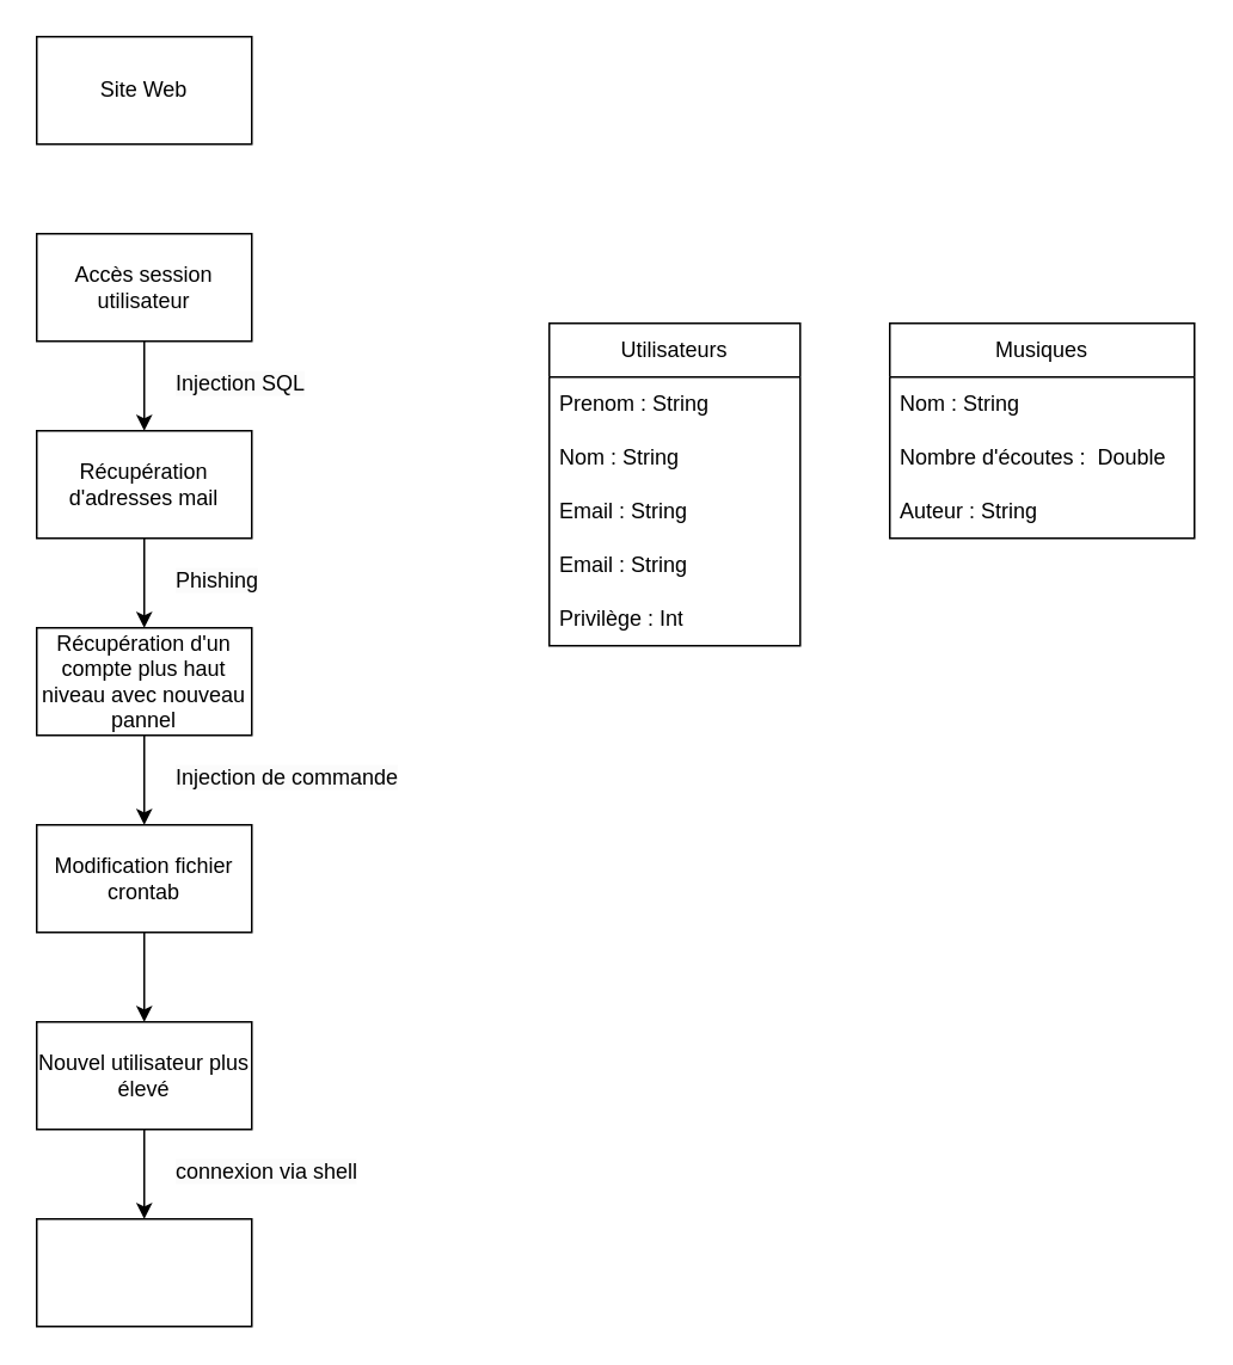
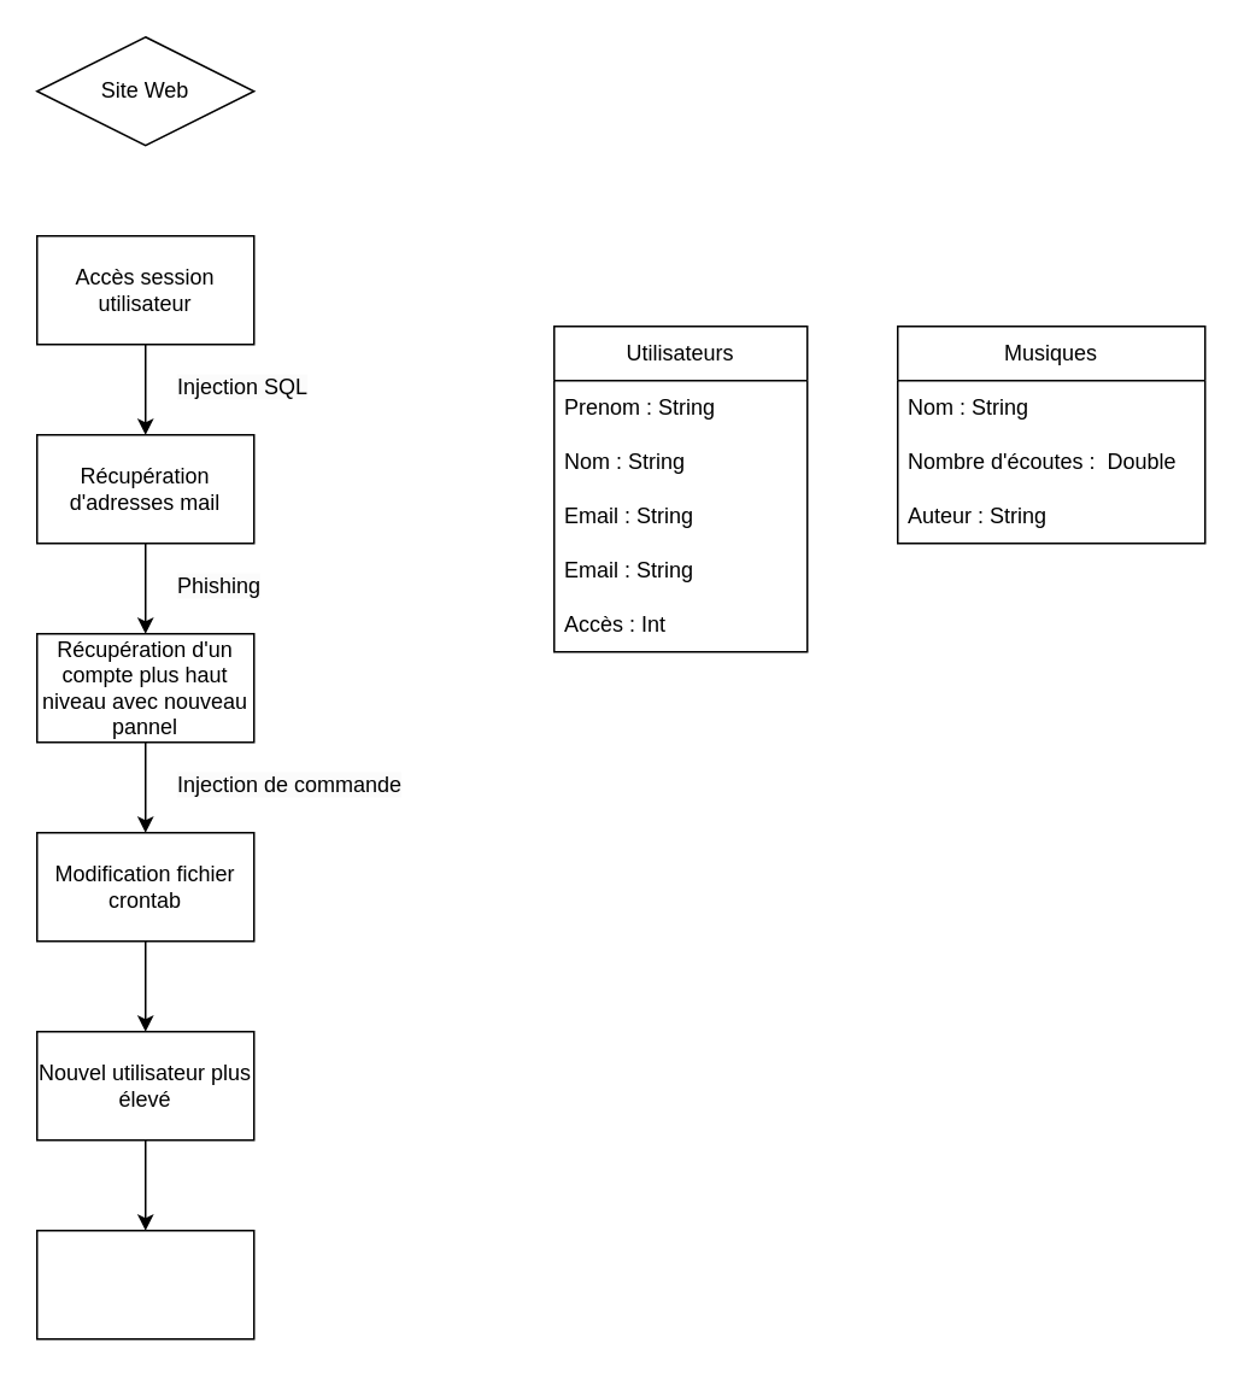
  <mxCell id="0" />
  <mxCell id="1" parent="0" />
- <mxCell id="2" value="Site Web" style="rounded=0;whiteSpace=wrap;html=1;" vertex="1" parent="1"><mxGeometry x="20" y="20" width="120" height="60" as="geometry" /></mxCell>
+ <mxCell id="2" value="Site Web" style="rhombus;whiteSpace=wrap;html=1;" vertex="1" parent="1"><mxGeometry x="20" y="20" width="120" height="60" as="geometry" /></mxCell>
  <mxCell id="3" value="Accès session utilisateur" style="rounded=0;whiteSpace=wrap;html=1;" vertex="1" parent="1"><mxGeometry x="20" y="130" width="120" height="60" as="geometry" /></mxCell>
  <mxCell id="4" value="Récupération d'adresses mail" style="rounded=0;whiteSpace=wrap;html=1;" vertex="1" parent="1"><mxGeometry x="20" y="240" width="120" height="60" as="geometry" /></mxCell>
  <mxCell id="5" value="" style="endArrow=classic;html=1;rounded=0;exitX=0.5;exitY=1;exitDx=0;exitDy=0;entryX=0.5;entryY=0;entryDx=0;entryDy=0;" edge="1" parent="1" target="4"><mxGeometry width="50" height="50" relative="1" as="geometry"><mxPoint x="80" y="190" as="sourcePoint" /><mxPoint x="166" y="310" as="targetPoint" /></mxGeometry></mxCell>
  <mxCell id="6" value="&lt;span style=&quot;color: rgb(0, 0, 0); font-family: Helvetica; font-size: 12px; font-style: normal; font-variant-ligatures: normal; font-variant-caps: normal; font-weight: 400; letter-spacing: normal; orphans: 2; text-align: center; text-indent: 0px; text-transform: none; widows: 2; word-spacing: 0px; -webkit-text-stroke-width: 0px; background-color: rgb(251, 251, 251); text-decoration-thickness: initial; text-decoration-style: initial; text-decoration-color: initial; float: none; display: inline !important;&quot;&gt;Injection SQL&lt;/span&gt;" style="text;whiteSpace=wrap;html=1;" vertex="1" parent="1"><mxGeometry x="96" y="200" width="130" height="40" as="geometry" /></mxCell>
  <mxCell id="7" value="Récupération d'un compte plus haut niveau avec nouveau pannel" style="rounded=0;whiteSpace=wrap;html=1;" vertex="1" parent="1"><mxGeometry x="20" y="350" width="120" height="60" as="geometry" /></mxCell>
  <mxCell id="8" value="" style="endArrow=classic;html=1;rounded=0;exitX=0.5;exitY=1;exitDx=0;exitDy=0;entryX=0.5;entryY=0;entryDx=0;entryDy=0;" edge="1" parent="1" target="7"><mxGeometry width="50" height="50" relative="1" as="geometry"><mxPoint x="80" y="300" as="sourcePoint" /><mxPoint x="166" y="420" as="targetPoint" /></mxGeometry></mxCell>
  <mxCell id="9" value="&lt;span style=&quot;color: rgb(0, 0, 0); font-family: Helvetica; font-size: 12px; font-style: normal; font-variant-ligatures: normal; font-variant-caps: normal; font-weight: 400; letter-spacing: normal; orphans: 2; text-align: center; text-indent: 0px; text-transform: none; widows: 2; word-spacing: 0px; -webkit-text-stroke-width: 0px; background-color: rgb(251, 251, 251); text-decoration-thickness: initial; text-decoration-style: initial; text-decoration-color: initial; float: none; display: inline !important;&quot;&gt;Phishing&lt;/span&gt;" style="text;whiteSpace=wrap;html=1;" vertex="1" parent="1"><mxGeometry x="96" y="310" width="130" height="40" as="geometry" /></mxCell>
  <mxCell id="10" value="Modification fichier crontab" style="rounded=0;whiteSpace=wrap;html=1;" vertex="1" parent="1"><mxGeometry x="20" y="460" width="120" height="60" as="geometry" /></mxCell>
  <mxCell id="11" value="" style="endArrow=classic;html=1;rounded=0;exitX=0.5;exitY=1;exitDx=0;exitDy=0;entryX=0.5;entryY=0;entryDx=0;entryDy=0;" edge="1" parent="1" target="10"><mxGeometry width="50" height="50" relative="1" as="geometry"><mxPoint x="80" y="410" as="sourcePoint" /><mxPoint x="166" y="530" as="targetPoint" /></mxGeometry></mxCell>
  <mxCell id="12" value="&lt;span style=&quot;color: rgb(0, 0, 0); font-family: Helvetica; font-size: 12px; font-style: normal; font-variant-ligatures: normal; font-variant-caps: normal; font-weight: 400; letter-spacing: normal; orphans: 2; text-align: center; text-indent: 0px; text-transform: none; widows: 2; word-spacing: 0px; -webkit-text-stroke-width: 0px; background-color: rgb(251, 251, 251); text-decoration-thickness: initial; text-decoration-style: initial; text-decoration-color: initial; float: none; display: inline !important;&quot;&gt;Injection de commande&lt;/span&gt;" style="text;whiteSpace=wrap;html=1;" vertex="1" parent="1"><mxGeometry x="96" y="420" width="130" height="40" as="geometry" /></mxCell>
  <mxCell id="13" value="Nouvel utilisateur plus élevé" style="rounded=0;whiteSpace=wrap;html=1;" vertex="1" parent="1"><mxGeometry x="20" y="570" width="120" height="60" as="geometry" /></mxCell>
  <mxCell id="14" value="" style="endArrow=classic;html=1;rounded=0;exitX=0.5;exitY=1;exitDx=0;exitDy=0;entryX=0.5;entryY=0;entryDx=0;entryDy=0;" edge="1" parent="1" target="13"><mxGeometry width="50" height="50" relative="1" as="geometry"><mxPoint x="80" y="520" as="sourcePoint" /><mxPoint x="166" y="640" as="targetPoint" /></mxGeometry></mxCell>
  <mxCell id="15" value="" style="rounded=0;whiteSpace=wrap;html=1;" vertex="1" parent="1"><mxGeometry x="20" y="680" width="120" height="60" as="geometry" /></mxCell>
  <mxCell id="16" value="" style="endArrow=classic;html=1;rounded=0;exitX=0.5;exitY=1;exitDx=0;exitDy=0;entryX=0.5;entryY=0;entryDx=0;entryDy=0;" edge="1" parent="1" target="15"><mxGeometry width="50" height="50" relative="1" as="geometry"><mxPoint x="80" y="630" as="sourcePoint" /><mxPoint x="166" y="750" as="targetPoint" /></mxGeometry></mxCell>
- <mxCell id="17" value="&lt;span style=&quot;color: rgb(0, 0, 0); font-family: Helvetica; font-size: 12px; font-style: normal; font-variant-ligatures: normal; font-variant-caps: normal; font-weight: 400; letter-spacing: normal; orphans: 2; text-align: center; text-indent: 0px; text-transform: none; widows: 2; word-spacing: 0px; -webkit-text-stroke-width: 0px; background-color: rgb(251, 251, 251); text-decoration-thickness: initial; text-decoration-style: initial; text-decoration-color: initial; float: none; display: inline !important;&quot;&gt;connexion via shell&lt;/span&gt;" style="text;whiteSpace=wrap;html=1;" vertex="1" parent="1"><mxGeometry x="96" y="640" width="130" height="40" as="geometry" /></mxCell>
  <mxCell id="18" value="Utilisateurs" style="swimlane;fontStyle=0;childLayout=stackLayout;horizontal=1;startSize=30;horizontalStack=0;resizeParent=1;resizeParentMax=0;resizeLast=0;collapsible=1;marginBottom=0;whiteSpace=wrap;html=1;" vertex="1" parent="1"><mxGeometry x="306" y="180" width="140" height="180" as="geometry" /></mxCell>
  <mxCell id="19" value="Prenom : String" style="text;strokeColor=none;fillColor=none;align=left;verticalAlign=middle;spacingLeft=4;spacingRight=4;overflow=hidden;points=[[0,0.5],[1,0.5]];portConstraint=eastwest;rotatable=0;whiteSpace=wrap;html=1;" vertex="1" parent="18"><mxGeometry y="30" width="140" height="30" as="geometry" /></mxCell>
  <mxCell id="20" value="Nom : String" style="text;strokeColor=none;fillColor=none;align=left;verticalAlign=middle;spacingLeft=4;spacingRight=4;overflow=hidden;points=[[0,0.5],[1,0.5]];portConstraint=eastwest;rotatable=0;whiteSpace=wrap;html=1;" vertex="1" parent="18"><mxGeometry y="60" width="140" height="30" as="geometry" /></mxCell>
  <mxCell id="21" value="Email : String" style="text;strokeColor=none;fillColor=none;align=left;verticalAlign=middle;spacingLeft=4;spacingRight=4;overflow=hidden;points=[[0,0.5],[1,0.5]];portConstraint=eastwest;rotatable=0;whiteSpace=wrap;html=1;" vertex="1" parent="18"><mxGeometry y="90" width="140" height="30" as="geometry" /></mxCell>
  <mxCell id="22" value="Email : String" style="text;strokeColor=none;fillColor=none;align=left;verticalAlign=middle;spacingLeft=4;spacingRight=4;overflow=hidden;points=[[0,0.5],[1,0.5]];portConstraint=eastwest;rotatable=0;whiteSpace=wrap;html=1;" vertex="1" parent="18"><mxGeometry y="120" width="140" height="30" as="geometry" /></mxCell>
- <mxCell id="23" value="Privilège : Int" style="text;strokeColor=none;fillColor=none;align=left;verticalAlign=middle;spacingLeft=4;spacingRight=4;overflow=hidden;points=[[0,0.5],[1,0.5]];portConstraint=eastwest;rotatable=0;whiteSpace=wrap;html=1;" vertex="1" parent="18"><mxGeometry y="150" width="140" height="30" as="geometry" /></mxCell>
+ <mxCell id="23" value="Accès : Int" style="text;strokeColor=none;fillColor=none;align=left;verticalAlign=middle;spacingLeft=4;spacingRight=4;overflow=hidden;points=[[0,0.5],[1,0.5]];portConstraint=eastwest;rotatable=0;whiteSpace=wrap;html=1;" vertex="1" parent="18"><mxGeometry y="150" width="140" height="30" as="geometry" /></mxCell>
  <mxCell id="24" value="Musiques" style="swimlane;fontStyle=0;childLayout=stackLayout;horizontal=1;startSize=30;horizontalStack=0;resizeParent=1;resizeParentMax=0;resizeLast=0;collapsible=1;marginBottom=0;whiteSpace=wrap;html=1;" vertex="1" parent="1"><mxGeometry x="496" y="180" width="170" height="120" as="geometry" /></mxCell>
  <mxCell id="25" value="Nom : String" style="text;strokeColor=none;fillColor=none;align=left;verticalAlign=middle;spacingLeft=4;spacingRight=4;overflow=hidden;points=[[0,0.5],[1,0.5]];portConstraint=eastwest;rotatable=0;whiteSpace=wrap;html=1;" vertex="1" parent="24"><mxGeometry y="30" width="170" height="30" as="geometry" /></mxCell>
  <mxCell id="26" value="Nombre d'écoutes :&amp;nbsp; Double" style="text;strokeColor=none;fillColor=none;align=left;verticalAlign=middle;spacingLeft=4;spacingRight=4;overflow=hidden;points=[[0,0.5],[1,0.5]];portConstraint=eastwest;rotatable=0;whiteSpace=wrap;html=1;" vertex="1" parent="24"><mxGeometry y="60" width="170" height="30" as="geometry" /></mxCell>
  <mxCell id="27" value="Auteur : String" style="text;strokeColor=none;fillColor=none;align=left;verticalAlign=middle;spacingLeft=4;spacingRight=4;overflow=hidden;points=[[0,0.5],[1,0.5]];portConstraint=eastwest;rotatable=0;whiteSpace=wrap;html=1;" vertex="1" parent="24"><mxGeometry y="90" width="170" height="30" as="geometry" /></mxCell>
